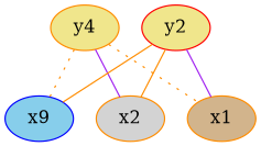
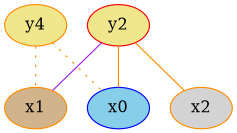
  strict graph {
    node [color=darkorange fillcolor=khaki style=filled]
    edge [color=darkorange style=solid]
-   x0 [color=blue fillcolor=skyblue label=x9]
+   x0 [color=blue fillcolor=skyblue]
    x2 [fillcolor=lightgrey]
    n3 [label=y4]
    x1 [fillcolor=tan]
    y2 [color=red]
    n3 -- x0 [style=dotted]
-   n3 -- x2 [color=purple]
    n3 -- x1 [style=dotted]
    y2 -- x0
    y2 -- x2
    y2 -- x1 [color=purple]
  }
